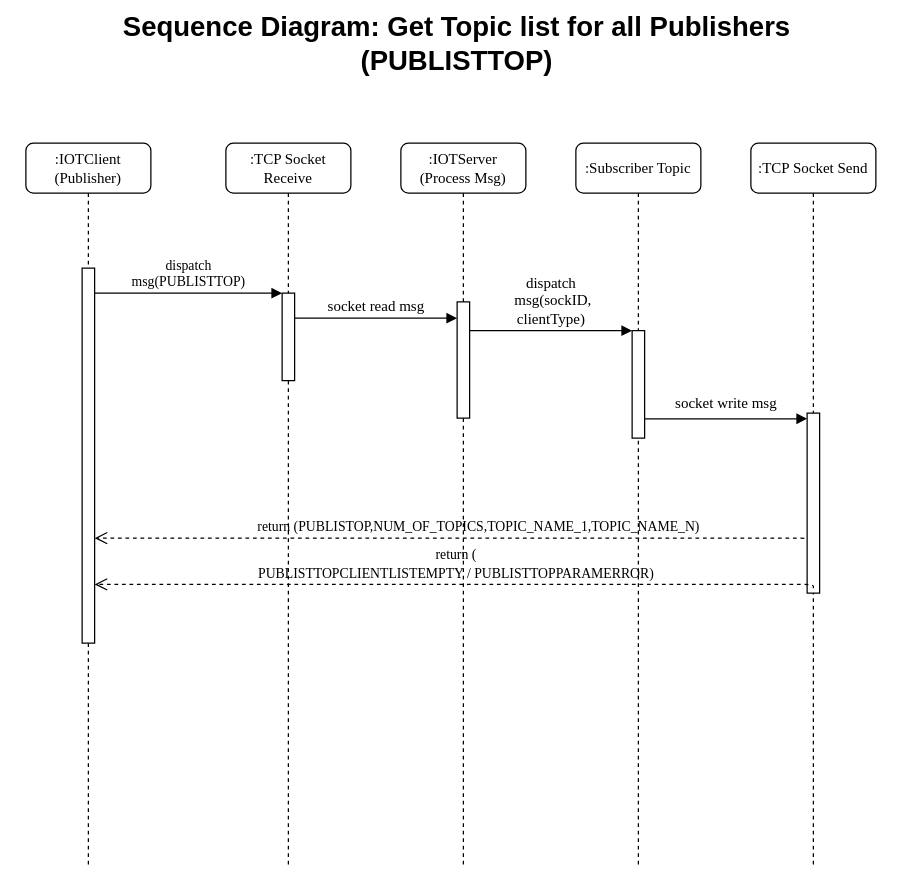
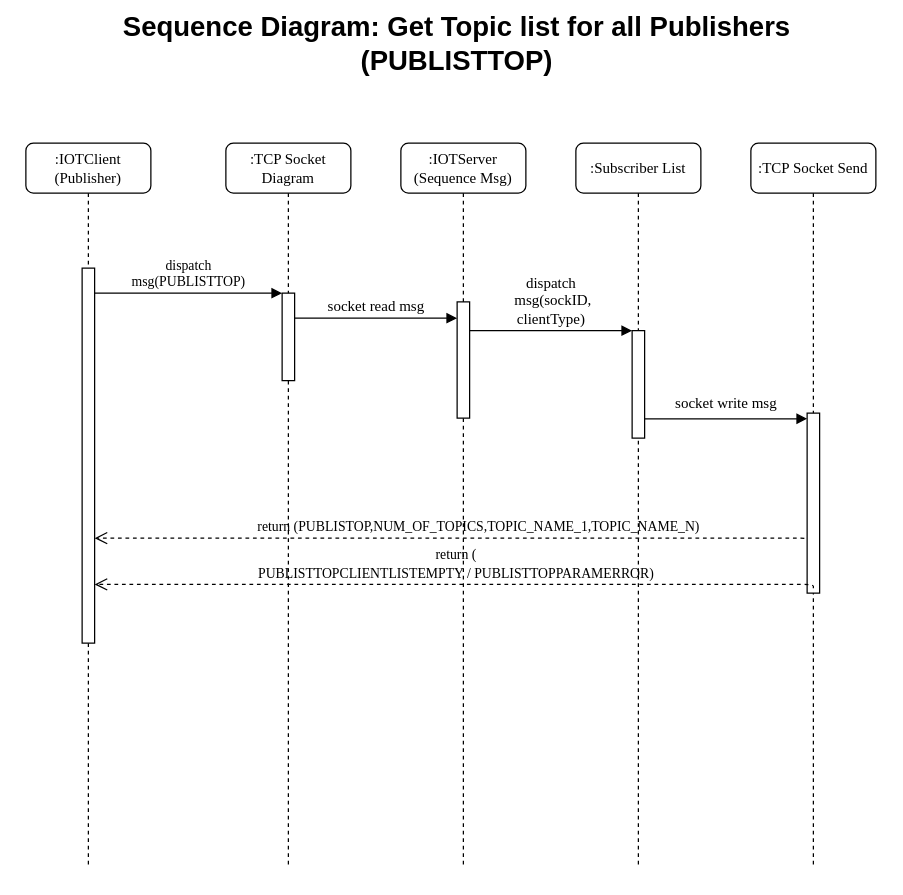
  <mxCell id="0" />
  <mxCell id="1" parent="0" />
  <mxCell id="2" value=":IOTClient (Publisher)" style="shape=umlLifeline;perimeter=lifelinePerimeter;whiteSpace=wrap;html=1;container=1;collapsible=0;recursiveResize=0;outlineConnect=0;rounded=1;shadow=0;comic=0;labelBackgroundColor=none;strokeWidth=1;fontFamily=Verdana;fontSize=12;align=center;" parent="1" vertex="1"><mxGeometry x="20" y="114" width="100" height="580" as="geometry" /></mxCell>
  <mxCell id="3" value="" style="html=1;points=[];perimeter=orthogonalPerimeter;rounded=0;shadow=0;comic=0;labelBackgroundColor=none;strokeWidth=1;fontFamily=Verdana;fontSize=12;align=center;" parent="2" vertex="1"><mxGeometry x="45" y="100" width="10" height="300" as="geometry" /></mxCell>
- <mxCell id="4" value=":TCP Socket Receive" style="shape=umlLifeline;perimeter=lifelinePerimeter;whiteSpace=wrap;html=1;container=1;collapsible=0;recursiveResize=0;outlineConnect=0;rounded=1;shadow=0;comic=0;labelBackgroundColor=none;strokeWidth=1;fontFamily=Verdana;fontSize=12;align=center;" parent="1" vertex="1"><mxGeometry x="180" y="114" width="100" height="580" as="geometry" /></mxCell>
+ <mxCell id="4" value=":TCP Socket Diagram" style="shape=umlLifeline;perimeter=lifelinePerimeter;whiteSpace=wrap;html=1;container=1;collapsible=0;recursiveResize=0;outlineConnect=0;rounded=1;shadow=0;comic=0;labelBackgroundColor=none;strokeWidth=1;fontFamily=Verdana;fontSize=12;align=center;" parent="1" vertex="1"><mxGeometry x="180" y="114" width="100" height="580" as="geometry" /></mxCell>
  <mxCell id="5" value="" style="html=1;points=[];perimeter=orthogonalPerimeter;rounded=0;shadow=0;comic=0;labelBackgroundColor=none;strokeWidth=1;fontFamily=Verdana;fontSize=12;align=center;" parent="4" vertex="1"><mxGeometry x="45" y="120" width="10" height="70" as="geometry" /></mxCell>
- <mxCell id="6" value=":IOTServer (Process Msg)" style="shape=umlLifeline;perimeter=lifelinePerimeter;whiteSpace=wrap;html=1;container=1;collapsible=0;recursiveResize=0;outlineConnect=0;rounded=1;shadow=0;comic=0;labelBackgroundColor=none;strokeWidth=1;fontFamily=Verdana;fontSize=12;align=center;" parent="1" vertex="1"><mxGeometry x="320" y="114" width="100" height="580" as="geometry" /></mxCell>
+ <mxCell id="6" value=":IOTServer (Sequence Msg)" style="shape=umlLifeline;perimeter=lifelinePerimeter;whiteSpace=wrap;html=1;container=1;collapsible=0;recursiveResize=0;outlineConnect=0;rounded=1;shadow=0;comic=0;labelBackgroundColor=none;strokeWidth=1;fontFamily=Verdana;fontSize=12;align=center;" parent="1" vertex="1"><mxGeometry x="320" y="114" width="100" height="580" as="geometry" /></mxCell>
  <mxCell id="7" value="" style="html=1;points=[];perimeter=orthogonalPerimeter;rounded=0;shadow=0;comic=0;labelBackgroundColor=none;strokeWidth=1;fontFamily=Verdana;fontSize=12;align=center;" parent="6" vertex="1"><mxGeometry x="45" y="127" width="10" height="93" as="geometry" /></mxCell>
- <mxCell id="8" value=":Subscriber Topic" style="shape=umlLifeline;perimeter=lifelinePerimeter;whiteSpace=wrap;html=1;container=1;collapsible=0;recursiveResize=0;outlineConnect=0;rounded=1;shadow=0;comic=0;labelBackgroundColor=none;strokeWidth=1;fontFamily=Verdana;fontSize=12;align=center;" parent="1" vertex="1"><mxGeometry x="460" y="114" width="100" height="580" as="geometry" /></mxCell>
+ <mxCell id="8" value=":Subscriber List" style="shape=umlLifeline;perimeter=lifelinePerimeter;whiteSpace=wrap;html=1;container=1;collapsible=0;recursiveResize=0;outlineConnect=0;rounded=1;shadow=0;comic=0;labelBackgroundColor=none;strokeWidth=1;fontFamily=Verdana;fontSize=12;align=center;" parent="1" vertex="1"><mxGeometry x="460" y="114" width="100" height="580" as="geometry" /></mxCell>
  <mxCell id="9" value="socket read msg" style="html=1;verticalAlign=bottom;endArrow=block;labelBackgroundColor=none;fontFamily=Verdana;fontSize=12;edgeStyle=elbowEdgeStyle;elbow=vertical;" parent="1" source="5" target="7" edge="1"><mxGeometry relative="1" as="geometry"><mxPoint x="290" y="254" as="sourcePoint" /><Array as="points"><mxPoint x="240" y="254" /></Array></mxGeometry></mxCell>
  <mxCell id="10" value="" style="html=1;points=[];perimeter=orthogonalPerimeter;rounded=0;shadow=0;comic=0;labelBackgroundColor=none;strokeWidth=1;fontFamily=Verdana;fontSize=12;align=center;" parent="1" vertex="1"><mxGeometry x="505" y="264" width="10" height="86" as="geometry" /></mxCell>
  <mxCell id="11" value="&lt;div&gt;dispatch&lt;/div&gt;&lt;div&gt;&amp;nbsp;msg(sockID, &lt;br&gt;&lt;/div&gt;&lt;div&gt;clientType)&lt;br&gt;&lt;/div&gt;" style="html=1;verticalAlign=bottom;endArrow=block;entryX=0;entryY=0;labelBackgroundColor=none;fontFamily=Verdana;fontSize=12;edgeStyle=elbowEdgeStyle;elbow=vertical;" parent="1" source="7" target="10" edge="1"><mxGeometry relative="1" as="geometry"><mxPoint x="430" y="264" as="sourcePoint" /></mxGeometry></mxCell>
  <mxCell id="12" value="&lt;div&gt;&lt;font style=&quot;font-size: 11px&quot;&gt;return (PUBLISTOP,NUM_OF_TOPICS,TOPIC_NAME_1,TOPIC_NAME_N)&lt;/font&gt;&lt;/div&gt;" style="html=1;verticalAlign=bottom;endArrow=open;dashed=1;endSize=8;labelBackgroundColor=none;fontFamily=Verdana;fontSize=12;edgeStyle=elbowEdgeStyle;elbow=vertical;exitX=1;exitY=0.962;exitDx=0;exitDy=0;exitPerimeter=0;" parent="1" edge="1"><mxGeometry relative="1" as="geometry"><mxPoint x="75" y="430" as="targetPoint" /><Array as="points"><mxPoint x="315" y="430" /><mxPoint x="65" y="630" /></Array><mxPoint x="650" y="468.528" as="sourcePoint" /></mxGeometry></mxCell>
  <mxCell id="13" value="&lt;div style=&quot;font-size: 11px&quot;&gt;&lt;font style=&quot;font-size: 11px&quot;&gt;dispatch &lt;br&gt;&lt;/font&gt;&lt;/div&gt;&lt;div style=&quot;font-size: 11px&quot;&gt;&lt;font style=&quot;font-size: 11px&quot;&gt;msg(PUBLISTTOP)&lt;br&gt;&lt;/font&gt; &lt;/div&gt;" style="html=1;verticalAlign=bottom;endArrow=block;entryX=0;entryY=0;labelBackgroundColor=none;fontFamily=Verdana;fontSize=12;edgeStyle=elbowEdgeStyle;elbow=vertical;" parent="1" source="3" target="5" edge="1"><mxGeometry relative="1" as="geometry"><mxPoint x="150" y="234" as="sourcePoint" /></mxGeometry></mxCell>
  <mxCell id="14" value="Sequence Diagram: Get Topic list for all Publishers (PUBLISTTOP)" style="text;html=1;strokeColor=none;fillColor=none;align=center;verticalAlign=middle;whiteSpace=wrap;rounded=0;fontStyle=1;fontSize=22;" vertex="1" parent="1"><mxGeometry x="60" y="20" width="610" height="30" as="geometry" /></mxCell>
  <mxCell id="15" value=":TCP Socket Send" style="shape=umlLifeline;perimeter=lifelinePerimeter;whiteSpace=wrap;html=1;container=1;collapsible=0;recursiveResize=0;outlineConnect=0;rounded=1;shadow=0;comic=0;labelBackgroundColor=none;strokeWidth=1;fontFamily=Verdana;fontSize=12;align=center;" vertex="1" parent="1"><mxGeometry x="600" y="114" width="100" height="580" as="geometry" /></mxCell>
  <mxCell id="16" value="" style="html=1;points=[];perimeter=orthogonalPerimeter;rounded=0;shadow=0;comic=0;labelBackgroundColor=none;strokeWidth=1;fontFamily=Verdana;fontSize=12;align=center;" vertex="1" parent="15"><mxGeometry x="45" y="216" width="10" height="144" as="geometry" /></mxCell>
  <mxCell id="17" value="socket write msg" style="html=1;verticalAlign=bottom;endArrow=block;labelBackgroundColor=none;fontFamily=Verdana;fontSize=12;edgeStyle=elbowEdgeStyle;elbow=vertical;" edge="1" parent="15"><mxGeometry y="5" relative="1" as="geometry"><mxPoint x="-85" y="220.5" as="sourcePoint" /><Array as="points"><mxPoint x="-80" y="220.5" /></Array><mxPoint x="45" y="220.5" as="targetPoint" /><mxPoint y="1" as="offset" /></mxGeometry></mxCell>
  <mxCell id="18" value="&lt;div&gt;&lt;font style=&quot;font-size: 11px&quot;&gt;return (&lt;/font&gt;&lt;font style=&quot;font-size: 11px&quot;&gt;&lt;font style=&quot;font-size: 11px&quot;&gt;&lt;br&gt;&lt;/font&gt;&lt;/font&gt;&lt;/div&gt;&lt;div&gt;&lt;font style=&quot;font-size: 11px&quot;&gt;&lt;font style=&quot;font-size: 11px&quot;&gt;PUBLISTTOPCLIENTLISTEMPTY / &lt;/font&gt;PUBLISTTOPPARAMERROR)&lt;/font&gt;&lt;/div&gt;" style="html=1;verticalAlign=bottom;endArrow=open;dashed=1;endSize=8;labelBackgroundColor=none;fontFamily=Verdana;fontSize=12;edgeStyle=elbowEdgeStyle;elbow=vertical;" edge="1" parent="1"><mxGeometry relative="1" as="geometry"><mxPoint x="75" y="467" as="targetPoint" /><Array as="points"><mxPoint x="315" y="467" /><mxPoint x="65" y="667" /></Array><mxPoint x="650" y="470" as="sourcePoint" /></mxGeometry></mxCell>
